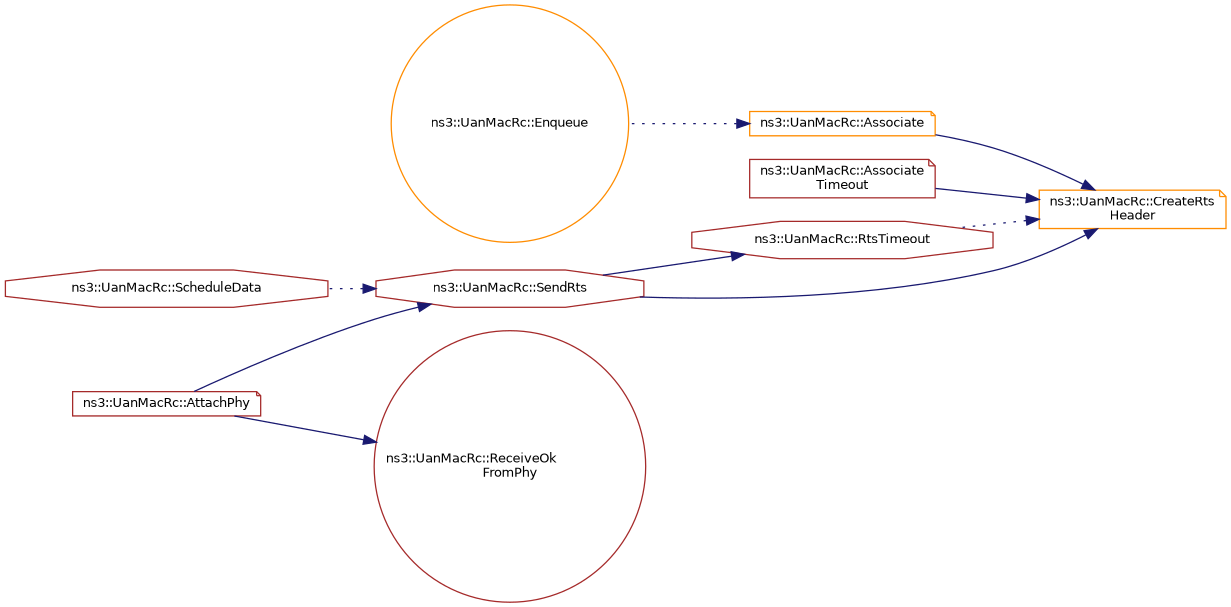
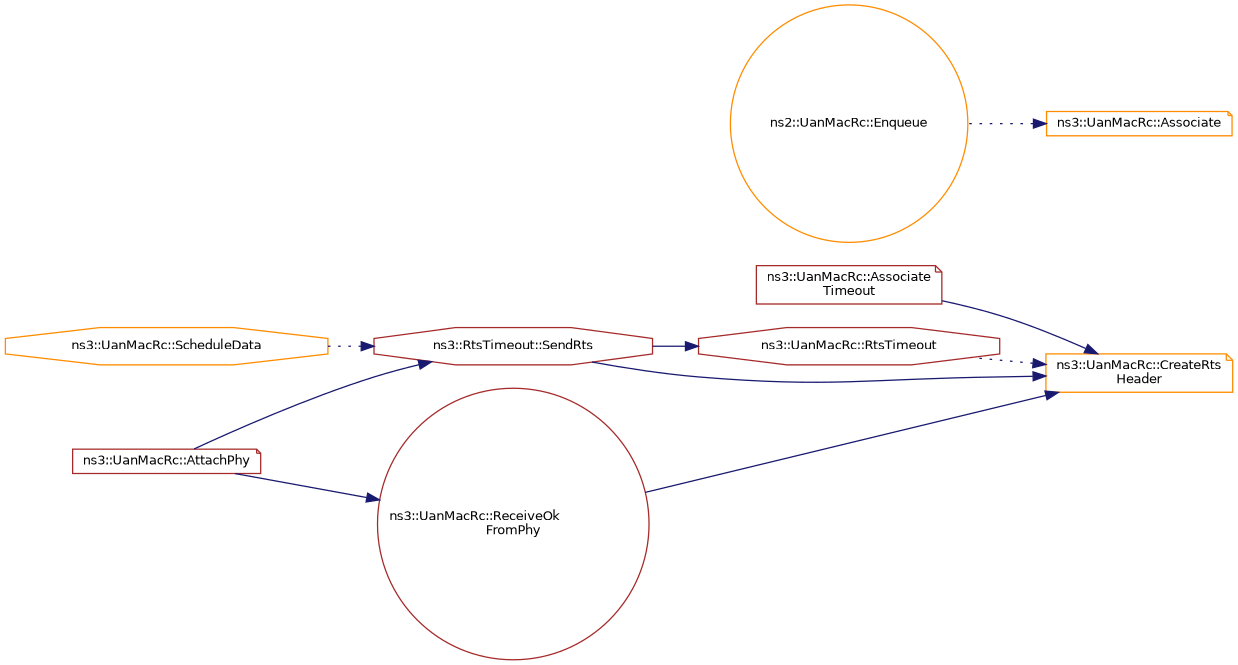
  digraph {
    rankdir=RL
    node [color=brown fillcolor=white fontname=Helvetica fontsize=10 shape=note style=filled]
    edge [color=midnightblue dir=back fontname=Helvetica fontsize=10 labelfontname=Helvetica labelfontsize=10 style=solid]
    n1 [color=darkorange height=0.2 label="ns3::UanMacRc::CreateRts\lHeader" width=0.4]
    n2 [color=darkorange height=0.2 label="ns3::UanMacRc::Associate" width=0.4]
    n3 [height=0.2 label="ns3::UanMacRc::Associate\lTimeout" width=0.4]
    n4 [height=0.2 label="ns3::UanMacRc::RtsTimeout" shape=octagon width=0.4]
-   n5 [height=0.2 label="ns3::UanMacRc::SendRts" shape=octagon width=0.4]
-   n6 [color=darkorange height=0.2 label="ns3::UanMacRc::Enqueue" shape=circle width=0.4]
-   n7 [height=0.2 label="ns3::UanMacRc::ScheduleData" shape=octagon width=0.4]
+   n5 [height=0.2 label="ns3::RtsTimeout::SendRts" shape=octagon width=0.4]
+   n6 [color=darkorange height=0.2 label="ns2::UanMacRc::Enqueue" shape=circle width=0.4]
+   n7 [color=darkorange height=0.2 label="ns3::UanMacRc::ScheduleData" shape=octagon width=0.4]
    n8 [height=0.2 label="ns3::UanMacRc::AttachPhy" width=0.4]
    n9 [height=0.2 label="ns3::UanMacRc::ReceiveOk\lFromPhy" shape=circle width=0.4]
-   n1 -> n2
+   n1 -> n9
    n1 -> n3
    n1 -> n4 [style=dotted]
    n1 -> n5
    n2 -> n6 [style=dotted]
    n4 -> n5
    n5 -> n7 [style=dotted]
    n5 -> n8
    n9 -> n8
  }
